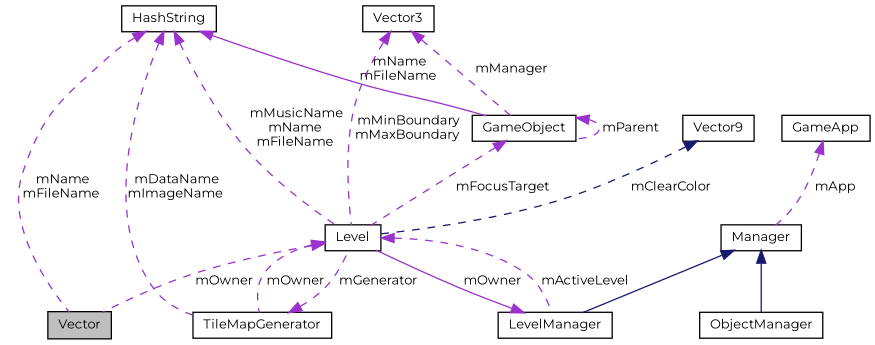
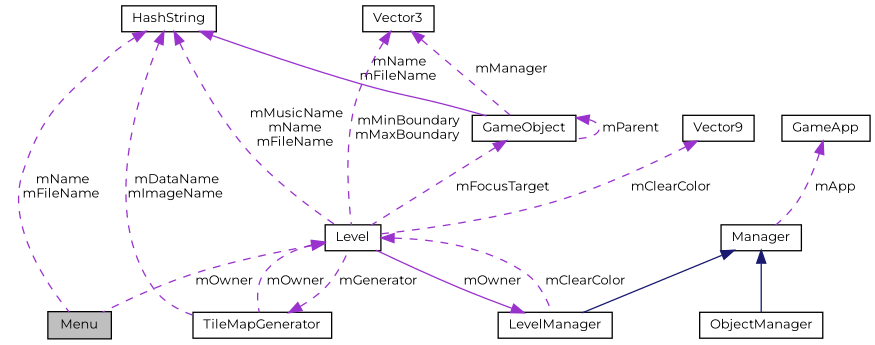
  digraph {
    fontname=Montserrat
    node [color=black fillcolor=white fontname=Montserrat fontsize=10 shape=record style=filled]
    edge [color=darkorchid3 dir=back fontname=Montserrat fontsize=10 labelfontname=Helvetica labelfontsize=10 style=dashed]
-   n1 [fillcolor=grey75 fontcolor=black height=0.2 label=Vector width=0.4]
+   n1 [fillcolor=grey75 fontcolor=black height=0.2 label=Menu width=0.4]
    n2 [height=0.2 label=HashString width=0.4]
    n3 [height=0.2 label=Level width=0.4]
    n4 [height=0.2 label=GameObject width=0.4]
    n5 [height=0.2 label=TileMapGenerator width=0.4]
    n6 [height=0.2 label=LevelManager width=0.4]
    n7 [height=0.2 label=ObjectManager width=0.4]
    n8 [height=0.2 label=Manager width=0.4]
    n9 [height=0.2 label=GameApp width=0.4]
    n10 [height=0.2 label=Vector3 width=0.4]
    n11 [height=0.2 label=Vector9 width=0.4]
    n2 -> n1 [label=" mName\nmFileName"]
    n2 -> n3 [label=" mMusicName\nmName\nmFileName"]
    n2 -> n4 [label=" mName\nmFileName" style=solid]
    n2 -> n5 [label=" mDataName\nmImageName"]
    n3 -> n1 [label=" mOwner"]
    n3 -> n5 [label=" mOwner"]
-   n3 -> n6 [label=" mActiveLevel"]
+   n3 -> n6 [label=" mClearColor"]
    n4 -> n3 [label=" mFocusTarget"]
    n4 -> n4 [label=" mParent"]
    n5 -> n3 [label=" mGenerator"]
    n6 -> n3 [label=" mOwner" style=solid]
    n8 -> n6 [color=midnightblue style=solid]
    n8 -> n7 [color=midnightblue style=solid]
    n9 -> n8 [label=" mApp"]
    n10 -> n3 [label=" mMinBoundary\nmMaxBoundary"]
    n10 -> n4 [label=" mManager"]
-   n11 -> n3 [color=midnightblue label=" mClearColor"]
+   n11 -> n3 [label=" mClearColor"]
  }
